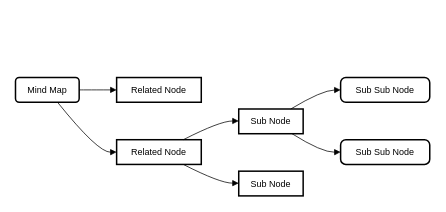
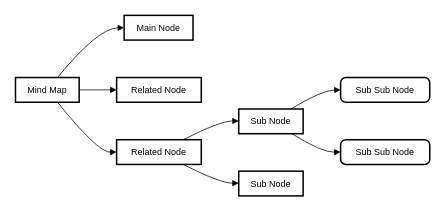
  <mxCell id="0" />
  <mxCell id="1" parent="0" />
- <mxCell id="2" value="Mind Map" style="whiteSpace=wrap;strokeWidth=2;rounded=1;" vertex="1" parent="1"><mxGeometry y="103" width="85" height="33" as="geometry" x="20" /></mxCell>
+ <mxCell id="2" value="Mind Map" style="whiteSpace=wrap;strokeWidth=2;" vertex="1" parent="1"><mxGeometry y="103" width="85" height="33" as="geometry" x="20" /></mxCell>
+ <mxCell id="3" value="Main Node" style="whiteSpace=wrap;strokeWidth=2;" vertex="1" parent="1"><mxGeometry x="165" width="92" height="33" as="geometry" y="20" /></mxCell>
  <mxCell id="4" value="Related Node" style="whiteSpace=wrap;strokeWidth=2;" vertex="1" parent="1"><mxGeometry x="155" y="103" width="113" height="33" as="geometry" /></mxCell>
  <mxCell id="5" value="Related Node" style="whiteSpace=wrap;strokeWidth=2;" vertex="1" parent="1"><mxGeometry x="155" y="186" width="113" height="33" as="geometry" /></mxCell>
  <mxCell id="6" value="Sub Node" style="whiteSpace=wrap;strokeWidth=2;" vertex="1" parent="1"><mxGeometry x="318" y="145" width="86" height="33" as="geometry" /></mxCell>
  <mxCell id="7" value="Sub Node" style="whiteSpace=wrap;strokeWidth=2;" vertex="1" parent="1"><mxGeometry x="318" y="228" width="86" height="33" as="geometry" /></mxCell>
  <mxCell id="8" value="Sub Sub Node" style="rounded=1;absoluteArcSize=1;arcSize=14;whiteSpace=wrap;strokeWidth=2;" vertex="1" parent="1"><mxGeometry x="454" y="103" width="119" height="33" as="geometry" /></mxCell>
  <mxCell id="9" value="Sub Sub Node" style="rounded=1;absoluteArcSize=1;arcSize=14;whiteSpace=wrap;strokeWidth=2;" vertex="1" parent="1"><mxGeometry x="454" y="186" width="119" height="33" as="geometry" /></mxCell>
+ <mxCell id="10" value="" style="curved=1;startArrow=none;endArrow=block;exitX=0.66;exitY=0;entryX=0.005;entryY=0.5;" edge="1" parent="1" source="2" target="3"><mxGeometry relative="1" as="geometry"><Array as="points"><mxPoint x="130" y="37" /></Array></mxGeometry></mxCell>
  <mxCell id="11" value="" style="curved=1;startArrow=none;endArrow=block;exitX=1.003;exitY=0.5;entryX=0.002;entryY=0.5;" edge="1" parent="1" source="2" target="4"><mxGeometry relative="1" as="geometry"><Array as="points" /></mxGeometry></mxCell>
  <mxCell id="12" value="" style="curved=1;startArrow=none;endArrow=block;exitX=0.66;exitY=1;entryX=0.002;entryY=0.5;" edge="1" parent="1" source="2" target="5"><mxGeometry relative="1" as="geometry"><Array as="points"><mxPoint x="130" y="203" /></Array></mxGeometry></mxCell>
  <mxCell id="13" value="" style="curved=1;startArrow=none;endArrow=block;exitX=0.788;exitY=0;entryX=0.001;entryY=0.485;" edge="1" parent="1" source="5" target="6"><mxGeometry relative="1" as="geometry"><Array as="points"><mxPoint x="293" y="161" /></Array></mxGeometry></mxCell>
  <mxCell id="14" value="" style="curved=1;startArrow=none;endArrow=block;exitX=0.788;exitY=1;entryX=0.001;entryY=0.485;" edge="1" parent="1" source="5" target="7"><mxGeometry relative="1" as="geometry"><Array as="points"><mxPoint x="293" y="244" /></Array></mxGeometry></mxCell>
  <mxCell id="15" value="" style="curved=1;startArrow=none;endArrow=block;exitX=0.817;exitY=-0.015;entryX=0.002;entryY=0.5;" edge="1" parent="1" source="6" target="8"><mxGeometry relative="1" as="geometry"><Array as="points"><mxPoint x="429" y="120" /></Array></mxGeometry></mxCell>
  <mxCell id="16" value="" style="curved=1;startArrow=none;endArrow=block;exitX=0.817;exitY=0.985;entryX=0.002;entryY=0.5;" edge="1" parent="1" source="6" target="9"><mxGeometry relative="1" as="geometry"><Array as="points"><mxPoint x="429" y="203" /></Array></mxGeometry></mxCell>
